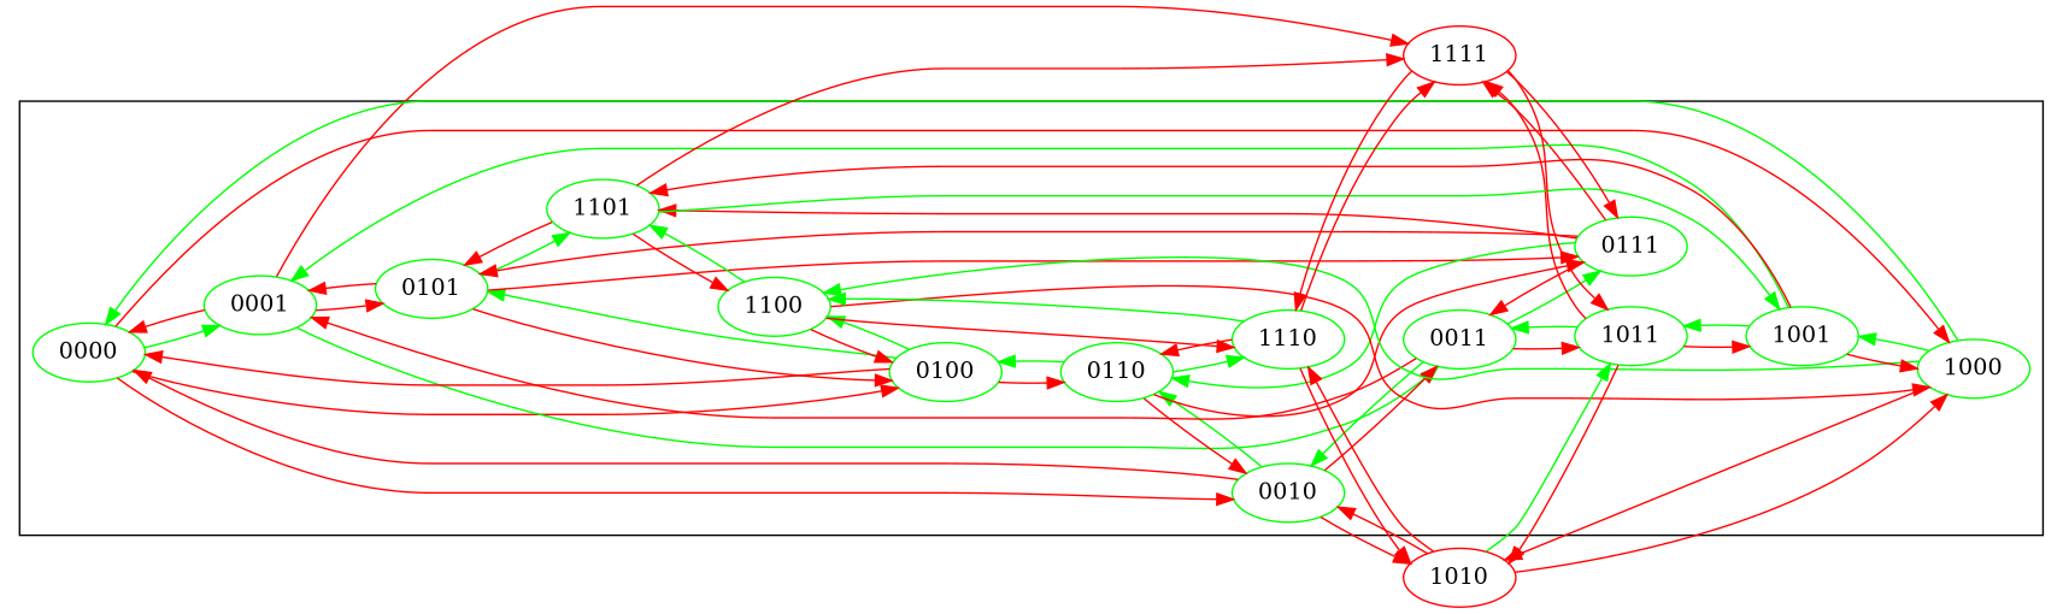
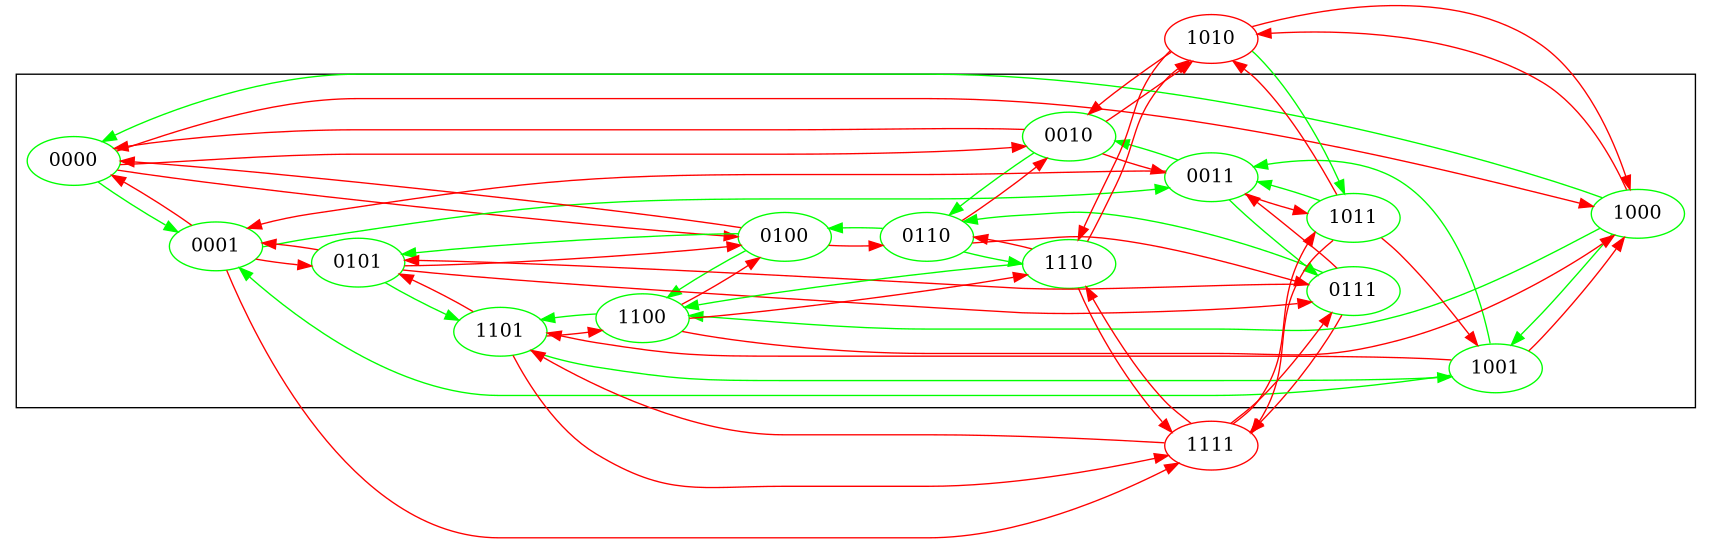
  digraph {
    rankdir=LR
    node [color=green]
    edge [color=red]
    0000
    0001
    0010
    0011
    0100
    0101
    0110
    0111
    1000
    1001
    1011
    1100
    1101
    1110
    1111 [color=red]
    1010 [color=red]
    subgraph cluster_1 {
      0000
      0001
      0010
      0011
      0100
      0101
      0110
      0111
      1000
      1001
      1011
      1100
      1101
      1110
    }
    0000 -> 0001 [color=green]
    0000 -> 0010
    0000 -> 0100
    0000 -> 1000
    0001 -> 0000
    0001 -> 0011 [color=green]
    0001 -> 0101
    0001 -> 1111
    0010 -> 0000
    0010 -> 0011
    0010 -> 0110 [color=green]
    0010 -> 1010
    0011 -> 0001
    0011 -> 0010 [color=green]
    0011 -> 0111 [color=green]
    0011 -> 1011
    0100 -> 0000
    0100 -> 0101 [color=green]
    0100 -> 0110
    0100 -> 1100 [color=green]
    0101 -> 0001
    0101 -> 0100
    0101 -> 0111
    0101 -> 1101 [color=green]
    0110 -> 0010
    0110 -> 0100 [color=green]
    0110 -> 0111
    0110 -> 1110 [color=green]
    0111 -> 0011
    0111 -> 0101
    0111 -> 0110 [color=green]
    0111 -> 1111
    1000 -> 0000 [color=green]
    1000 -> 1001 [color=green]
    1000 -> 1100 [color=green]
    1000 -> 1010
    1001 -> 0001 [color=green]
    1001 -> 1000
-   1001 -> 1011 [color=green]
+   1001 -> 0011 [color=green]
    1001 -> 1101
    1011 -> 0011 [color=green]
    1011 -> 1001
    1011 -> 1111
    1011 -> 1010
    1100 -> 0100
    1100 -> 1000
    1100 -> 1101 [color=green]
    1100 -> 1110
    1101 -> 0101
    1101 -> 1001 [color=green]
    1101 -> 1100
    1101 -> 1111
    1110 -> 0110
    1110 -> 1100 [color=green]
    1110 -> 1111
    1110 -> 1010
    1111 -> 0111
    1111 -> 1011
-   0111 -> 1101
+   1111 -> 1101
    1111 -> 1110
    1010 -> 0010
    1010 -> 1000
    1010 -> 1011 [color=green]
    1010 -> 1110
  }
